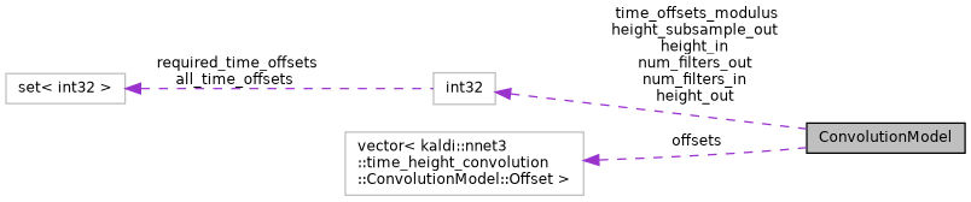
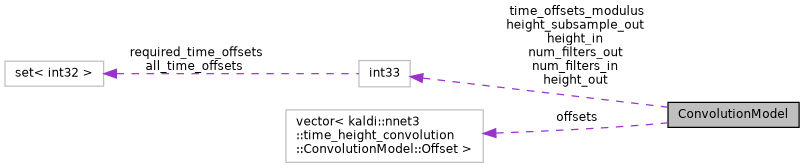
  digraph {
    rankdir=LR
    node [color=grey75 fillcolor=white fontname=Helvetica fontsize=10 shape=record style=filled]
    edge [color=darkorchid3 dir=back fontname=Helvetica fontsize=10 labelfontname=Helvetica labelfontsize=10 style=dashed]
    n1 [color=black fillcolor=grey75 fontcolor=black height=0.2 label=ConvolutionModel width=0.4]
    n2 [height=0.2 label="set\< int32 \>" width=0.4]
-   n3 [height=0.2 label=int32 width=0.4]
+   n3 [height=0.2 label=int33 width=0.4]
    n4 [height=0.2 label="vector\< kaldi::nnet3\l::time_height_convolution\l::ConvolutionModel::Offset \>" width=0.4]
    n2 -> n3 [label=" required_time_offsets\nall_time_offsets"]
    n3 -> n1 [label=" time_offsets_modulus\nheight_subsample_out\nheight_in\nnum_filters_out\nnum_filters_in\nheight_out"]
    n4 -> n1 [label=" offsets"]
  }
